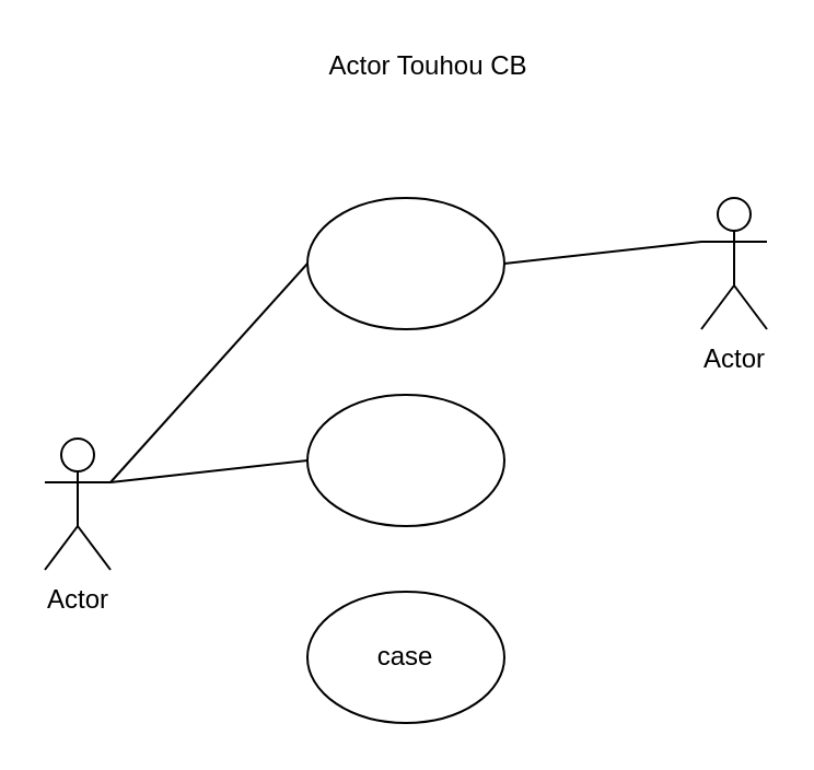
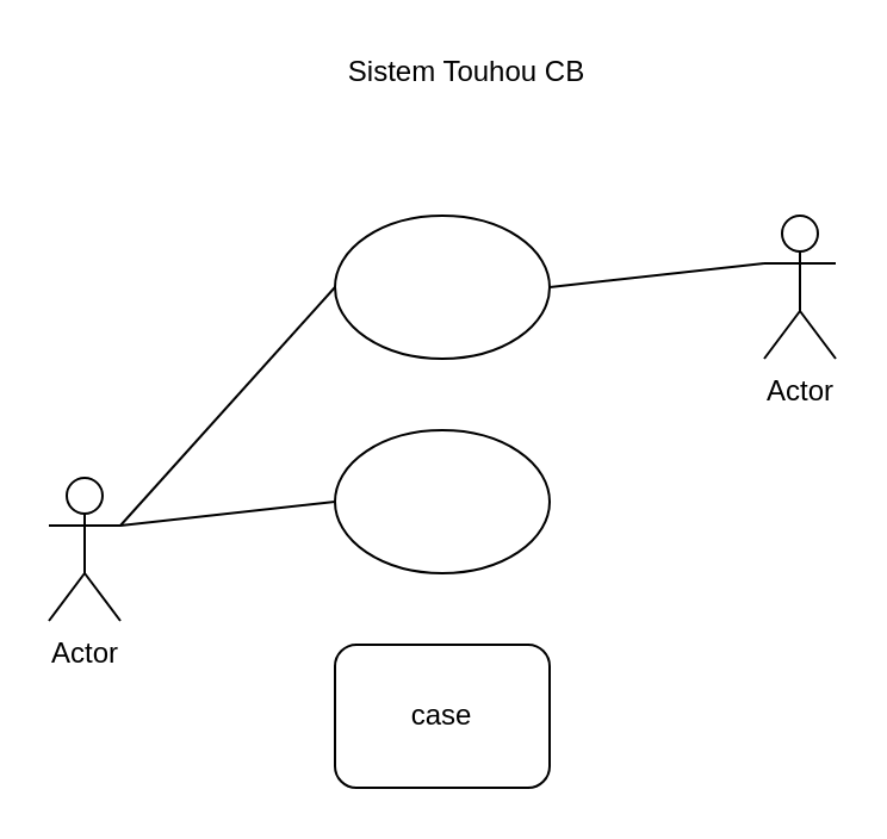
  <mxCell id="0" />
  <mxCell id="1" parent="0" />
  <mxCell id="2" value="Actor" style="shape=umlActor;verticalLabelPosition=bottom;verticalAlign=top;html=1;outlineConnect=0;" vertex="1" parent="1"><mxGeometry x="20" y="200" width="30" height="60" as="geometry" /></mxCell>
  <mxCell id="3" value="" style="ellipse;whiteSpace=wrap;html=1;" vertex="1" parent="1"><mxGeometry x="140" y="90" width="90" height="60" as="geometry" /></mxCell>
  <mxCell id="4" value="" style="ellipse;whiteSpace=wrap;html=1;" vertex="1" parent="1"><mxGeometry x="140" y="180" width="90" height="60" as="geometry" /></mxCell>
- <mxCell id="5" value="case" style="ellipse;whiteSpace=wrap;html=1;" vertex="1" parent="1"><mxGeometry x="140" y="270" width="90" height="60" as="geometry" /></mxCell>
+ <mxCell id="5" value="case" style="whiteSpace=wrap;html=1;rounded=1;" vertex="1" parent="1"><mxGeometry x="140" y="270" width="90" height="60" as="geometry" /></mxCell>
  <mxCell id="6" value="Actor" style="shape=umlActor;verticalLabelPosition=bottom;verticalAlign=top;html=1;outlineConnect=0;" vertex="1" parent="1"><mxGeometry x="320" y="90" width="30" height="60" as="geometry" /></mxCell>
  <mxCell id="7" value="" style="endArrow=none;html=1;exitX=1;exitY=0.333;exitDx=0;exitDy=0;exitPerimeter=0;entryX=0;entryY=0.5;entryDx=0;entryDy=0;" edge="1" parent="1" source="2" target="3"><mxGeometry width="50" height="50" relative="1" as="geometry"><mxPoint x="320" y="300" as="sourcePoint" /><mxPoint x="370" y="250" as="targetPoint" /></mxGeometry></mxCell>
  <mxCell id="8" value="" style="endArrow=none;html=1;entryX=0;entryY=0.5;entryDx=0;entryDy=0;" edge="1" parent="1" target="4"><mxGeometry width="50" height="50" relative="1" as="geometry"><mxPoint x="50" y="220" as="sourcePoint" /><mxPoint x="150" y="140" as="targetPoint" /></mxGeometry></mxCell>
  <mxCell id="9" value="" style="endArrow=none;html=1;entryX=0;entryY=0.5;entryDx=0;entryDy=0;exitX=1;exitY=0.5;exitDx=0;exitDy=0;" edge="1" parent="1" source="3"><mxGeometry width="50" height="50" relative="1" as="geometry"><mxPoint x="230" y="110" as="sourcePoint" /><mxPoint x="320" y="110" as="targetPoint" /></mxGeometry></mxCell>
- <mxCell id="10" value="Actor Touhou CB" style="text;html=1;align=center;verticalAlign=middle;resizable=0;points=[];autosize=1;" vertex="1" parent="1"><mxGeometry x="140" y="20" width="110" height="20" as="geometry" /></mxCell>
+ <mxCell id="10" value="Sistem Touhou CB" style="text;html=1;align=center;verticalAlign=middle;resizable=0;points=[];autosize=1;" vertex="1" parent="1"><mxGeometry x="140" y="20" width="110" height="20" as="geometry" /></mxCell>
